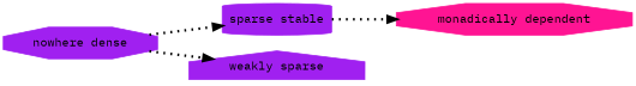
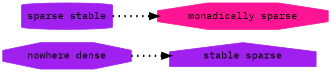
  digraph {
    fontname="IBM Plex Mono"
    rankdir=LR
    node [color=purple fontname="IBM Plex Mono" shape=octagon style=filled]
    edge [decorate=true fontname="IBM Plex Mono" lblstyle="above, sloped" penwidth=3.0 style=dotted weight=100]
    n1 [label="nowhere dense"]
    n2 [label="sparse stable" shape=cylinder]
-   n3 [label="weakly sparse" shape=house]
-   n4 [color=deeppink label="monadically dependent"]
-   n1 -> n2
+   n3 [label="stable sparse" shape=house]
+   n4 [color=deeppink label="monadically sparse"]
    n1 -> n3
    n2 -> n4
  }
